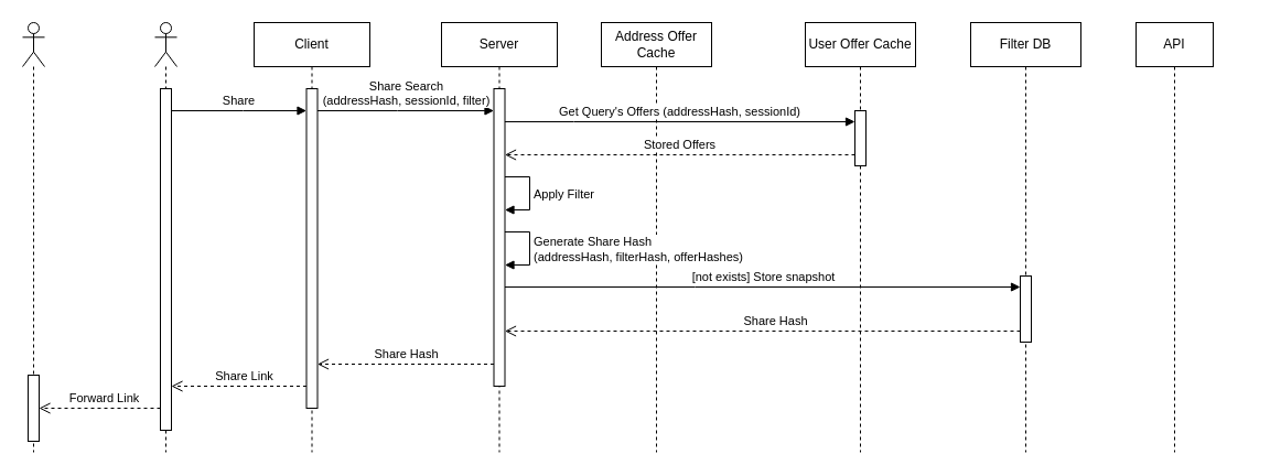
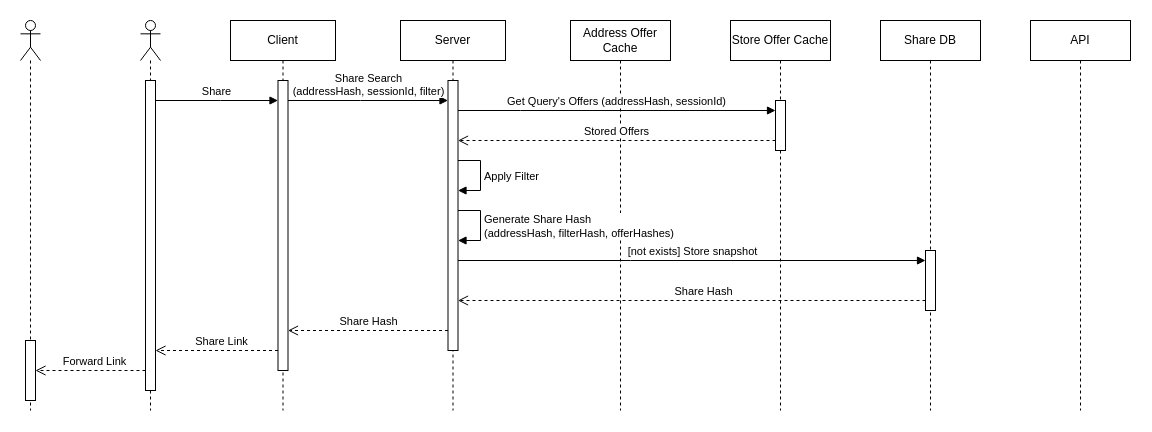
  <mxCell id="0" />
  <mxCell id="1" parent="0" />
- <mxCell id="2" value="Address Offer Cache" style="shape=umlLifeline;perimeter=lifelinePerimeter;whiteSpace=wrap;html=1;container=1;dropTarget=0;collapsible=0;recursiveResize=0;outlineConnect=0;portConstraint=eastwest;newEdgeStyle={&quot;curved&quot;:0,&quot;rounded&quot;:0};" parent="1" vertex="1"><mxGeometry x="545" y="20" width="100" height="390" as="geometry" /></mxCell>
- <mxCell id="3" value="API" style="shape=umlLifeline;perimeter=lifelinePerimeter;whiteSpace=wrap;html=1;container=1;dropTarget=0;collapsible=0;recursiveResize=0;outlineConnect=0;portConstraint=eastwest;newEdgeStyle={&quot;curved&quot;:0,&quot;rounded&quot;:0};" parent="1" vertex="1"><mxGeometry x="1030" y="20" width="70" height="390" as="geometry" /></mxCell>
- <mxCell id="4" value="Filter DB" style="shape=umlLifeline;perimeter=lifelinePerimeter;whiteSpace=wrap;html=1;container=1;dropTarget=0;collapsible=0;recursiveResize=0;outlineConnect=0;portConstraint=eastwest;newEdgeStyle={&quot;curved&quot;:0,&quot;rounded&quot;:0};" parent="1" vertex="1"><mxGeometry x="880" y="20" width="100" height="390" as="geometry" /></mxCell>
+ <mxCell id="2" value="Address Offer Cache" style="shape=umlLifeline;perimeter=lifelinePerimeter;whiteSpace=wrap;html=1;container=1;dropTarget=0;collapsible=0;recursiveResize=0;outlineConnect=0;portConstraint=eastwest;newEdgeStyle={&quot;curved&quot;:0,&quot;rounded&quot;:0};" parent="1" vertex="1"><mxGeometry x="570" y="20" width="100" height="390" as="geometry" /></mxCell>
+ <mxCell id="3" value="API" style="shape=umlLifeline;perimeter=lifelinePerimeter;whiteSpace=wrap;html=1;container=1;dropTarget=0;collapsible=0;recursiveResize=0;outlineConnect=0;portConstraint=eastwest;newEdgeStyle={&quot;curved&quot;:0,&quot;rounded&quot;:0};" parent="1" vertex="1"><mxGeometry x="1030" y="20" width="100" height="390" as="geometry" /></mxCell>
+ <mxCell id="4" value="Share DB" style="shape=umlLifeline;perimeter=lifelinePerimeter;whiteSpace=wrap;html=1;container=1;dropTarget=0;collapsible=0;recursiveResize=0;outlineConnect=0;portConstraint=eastwest;newEdgeStyle={&quot;curved&quot;:0,&quot;rounded&quot;:0};" parent="1" vertex="1"><mxGeometry x="880" y="20" width="100" height="390" as="geometry" /></mxCell>
  <mxCell id="5" value="" style="html=1;points=[[0,0,0,0,5],[0,1,0,0,-5],[1,0,0,0,5],[1,1,0,0,-5]];perimeter=orthogonalPerimeter;outlineConnect=0;targetShapes=umlLifeline;portConstraint=eastwest;newEdgeStyle={&quot;curved&quot;:0,&quot;rounded&quot;:0};" parent="4" vertex="1"><mxGeometry x="45" y="230" width="10" height="60" as="geometry" /></mxCell>
- <mxCell id="6" value="User Offer Cache" style="shape=umlLifeline;perimeter=lifelinePerimeter;whiteSpace=wrap;html=1;container=1;dropTarget=0;collapsible=0;recursiveResize=0;outlineConnect=0;portConstraint=eastwest;newEdgeStyle={&quot;curved&quot;:0,&quot;rounded&quot;:0};" parent="1" vertex="1"><mxGeometry x="730" y="20" width="100" height="390" as="geometry" /></mxCell>
+ <mxCell id="6" value="Store Offer Cache" style="shape=umlLifeline;perimeter=lifelinePerimeter;whiteSpace=wrap;html=1;container=1;dropTarget=0;collapsible=0;recursiveResize=0;outlineConnect=0;portConstraint=eastwest;newEdgeStyle={&quot;curved&quot;:0,&quot;rounded&quot;:0};" parent="1" vertex="1"><mxGeometry x="730" y="20" width="100" height="390" as="geometry" /></mxCell>
  <mxCell id="7" value="" style="html=1;points=[[0,0,0,0,5],[0,1,0,0,-5],[1,0,0,0,5],[1,1,0,0,-5]];perimeter=orthogonalPerimeter;outlineConnect=0;targetShapes=umlLifeline;portConstraint=eastwest;newEdgeStyle={&quot;curved&quot;:0,&quot;rounded&quot;:0};" parent="6" vertex="1"><mxGeometry x="45" y="80" width="10" height="50" as="geometry" /></mxCell>
  <mxCell id="8" value="Client" style="shape=umlLifeline;perimeter=lifelinePerimeter;whiteSpace=wrap;html=1;container=1;dropTarget=0;collapsible=0;recursiveResize=0;outlineConnect=0;portConstraint=eastwest;newEdgeStyle={&quot;curved&quot;:0,&quot;rounded&quot;:0};" parent="1" vertex="1"><mxGeometry x="230" y="20" width="105" height="390" as="geometry" /></mxCell>
  <mxCell id="9" value="" style="html=1;points=[[0,0,0,0,5],[0,1,0,0,-5],[1,0,0,0,5],[1,1,0,0,-5]];perimeter=orthogonalPerimeter;outlineConnect=0;targetShapes=umlLifeline;portConstraint=eastwest;newEdgeStyle={&quot;curved&quot;:0,&quot;rounded&quot;:0};" parent="8" vertex="1"><mxGeometry x="47.5" y="60" width="10" height="290" as="geometry" /></mxCell>
  <mxCell id="10" value="Server" style="shape=umlLifeline;perimeter=lifelinePerimeter;whiteSpace=wrap;html=1;container=1;dropTarget=0;collapsible=0;recursiveResize=0;outlineConnect=0;portConstraint=eastwest;newEdgeStyle={&quot;curved&quot;:0,&quot;rounded&quot;:0};" parent="1" vertex="1"><mxGeometry x="400" y="20" width="105" height="390" as="geometry" /></mxCell>
  <mxCell id="11" value="" style="html=1;points=[[0,0,0,0,5],[0,1,0,0,-5],[1,0,0,0,5],[1,1,0,0,-5]];perimeter=orthogonalPerimeter;outlineConnect=0;targetShapes=umlLifeline;portConstraint=eastwest;newEdgeStyle={&quot;curved&quot;:0,&quot;rounded&quot;:0};" parent="10" vertex="1"><mxGeometry x="47.5" y="60" width="10" height="270" as="geometry" /></mxCell>
  <mxCell id="12" value="Apply Filter" style="html=1;align=left;spacingLeft=2;endArrow=block;rounded=0;edgeStyle=orthogonalEdgeStyle;curved=0;rounded=0;" parent="10" source="11" target="11" edge="1"><mxGeometry x="0.012" relative="1" as="geometry"><mxPoint x="58" y="140" as="sourcePoint" /><Array as="points"><mxPoint x="80" y="140" /><mxPoint x="80" y="170" /></Array><mxPoint x="58" y="170" as="targetPoint" /><mxPoint as="offset" /></mxGeometry></mxCell>
  <mxCell id="13" value="Generate Share Hash&lt;br&gt;(addressHash, filterHash, offerHashes)" style="html=1;align=left;spacingLeft=2;endArrow=block;rounded=0;edgeStyle=orthogonalEdgeStyle;curved=0;rounded=0;" parent="10" source="11" target="11" edge="1"><mxGeometry x="0.012" relative="1" as="geometry"><mxPoint x="61" y="190" as="sourcePoint" /><Array as="points"><mxPoint x="80" y="190" /><mxPoint x="80" y="220" /></Array><mxPoint x="61" y="220" as="targetPoint" /><mxPoint as="offset" /></mxGeometry></mxCell>
  <mxCell id="14" value="" style="shape=umlLifeline;perimeter=lifelinePerimeter;whiteSpace=wrap;html=1;container=1;dropTarget=0;collapsible=0;recursiveResize=0;outlineConnect=0;portConstraint=eastwest;newEdgeStyle={&quot;curved&quot;:0,&quot;rounded&quot;:0};participant=umlActor;" parent="1" vertex="1"><mxGeometry x="140" y="20" width="20" height="390" as="geometry" /></mxCell>
  <mxCell id="15" value="" style="html=1;points=[[0,0,0,0,5],[0,1,0,0,-5],[1,0,0,0,5],[1,1,0,0,-5]];perimeter=orthogonalPerimeter;outlineConnect=0;targetShapes=umlLifeline;portConstraint=eastwest;newEdgeStyle={&quot;curved&quot;:0,&quot;rounded&quot;:0};" parent="14" vertex="1"><mxGeometry x="5" y="60" width="10" height="310" as="geometry" /></mxCell>
  <mxCell id="16" value="Share" style="html=1;verticalAlign=bottom;endArrow=block;curved=0;rounded=0;" parent="1" source="15" target="9" edge="1"><mxGeometry width="80" relative="1" as="geometry"><mxPoint x="155" y="60" as="sourcePoint" /><mxPoint x="275" y="60" as="targetPoint" /><Array as="points"><mxPoint x="220" y="100" /></Array></mxGeometry></mxCell>
  <mxCell id="17" value="Share Search&lt;div&gt;(&lt;span style=&quot;background-color: light-dark(#ffffff, var(--ge-dark-color, #121212)); color: light-dark(rgb(0, 0, 0), rgb(255, 255, 255));&quot;&gt;addressHash, sessionId, filter)&lt;/span&gt;&lt;/div&gt;" style="html=1;verticalAlign=bottom;endArrow=block;curved=0;rounded=0;" parent="1" source="9" target="11" edge="1"><mxGeometry x="-0.005" width="80" relative="1" as="geometry"><mxPoint x="330" y="50" as="sourcePoint" /><mxPoint x="410" y="50" as="targetPoint" /><Array as="points"><mxPoint x="360" y="100" /></Array><mxPoint as="offset" /></mxGeometry></mxCell>
  <mxCell id="18" value="Get&amp;nbsp;&lt;span style=&quot;background-color: light-dark(#ffffff, var(--ge-dark-color, #121212)); color: light-dark(rgb(0, 0, 0), rgb(255, 255, 255));&quot;&gt;Query's Offers (addressHash, sessionId)&lt;/span&gt;" style="html=1;verticalAlign=bottom;endArrow=block;curved=0;rounded=0;" parent="1" source="11" target="7" edge="1"><mxGeometry x="-0.002" width="80" relative="1" as="geometry"><mxPoint x="457.5" y="460" as="sourcePoint" /><mxPoint x="615" y="110" as="targetPoint" /><Array as="points"><mxPoint x="520" y="110" /></Array><mxPoint as="offset" /></mxGeometry></mxCell>
  <mxCell id="19" value="Stored Offers" style="html=1;verticalAlign=bottom;endArrow=open;dashed=1;endSize=8;curved=0;rounded=0;" parent="1" source="7" target="11" edge="1"><mxGeometry relative="1" as="geometry"><mxPoint x="615" y="140" as="sourcePoint" /><mxPoint x="457.5" y="490" as="targetPoint" /><Array as="points"><mxPoint x="550" y="140" /></Array></mxGeometry></mxCell>
  <mxCell id="20" value="[not exists] Store snapshot" style="html=1;verticalAlign=bottom;endArrow=block;curved=0;rounded=0;" parent="1" source="11" target="5" edge="1"><mxGeometry x="0.001" width="80" relative="1" as="geometry"><mxPoint x="457.5" y="530" as="sourcePoint" /><mxPoint x="1075" y="530" as="targetPoint" /><Array as="points"><mxPoint x="630" y="260" /></Array><mxPoint as="offset" /></mxGeometry></mxCell>
  <mxCell id="21" value="" style="html=1;verticalAlign=bottom;endArrow=open;dashed=1;endSize=8;curved=0;rounded=0;" parent="1" source="5" target="11" edge="1"><mxGeometry relative="1" as="geometry"><mxPoint x="1075" y="300" as="sourcePoint" /><mxPoint x="457.5" y="570" as="targetPoint" /><Array as="points"><mxPoint x="620" y="300" /></Array></mxGeometry></mxCell>
  <mxCell id="22" value="Share Hash" style="edgeLabel;html=1;align=center;verticalAlign=middle;resizable=0;points=[];" vertex="1" connectable="0" parent="21"><mxGeometry x="-0.045" relative="1" as="geometry"><mxPoint y="-10" as="offset" /></mxGeometry></mxCell>
  <mxCell id="23" value="Share Hash" style="html=1;verticalAlign=bottom;endArrow=open;dashed=1;endSize=8;curved=0;rounded=0;" parent="1" source="11" target="9" edge="1"><mxGeometry relative="1" as="geometry"><mxPoint x="447.5" y="640" as="sourcePoint" /><mxPoint x="287.5" y="640" as="targetPoint" /><Array as="points"><mxPoint x="370" y="330" /></Array><mxPoint as="offset" /></mxGeometry></mxCell>
  <mxCell id="24" value="" style="html=1;verticalAlign=bottom;endArrow=open;dashed=1;endSize=8;curved=0;rounded=0;" parent="1" source="9" target="15" edge="1"><mxGeometry x="-0.006" relative="1" as="geometry"><mxPoint x="260" y="390" as="sourcePoint" /><mxPoint x="180" y="390" as="targetPoint" /><Array as="points"><mxPoint x="220" y="350" /></Array><mxPoint as="offset" /></mxGeometry></mxCell>
  <mxCell id="25" value="Share Link" style="edgeLabel;html=1;align=center;verticalAlign=middle;resizable=0;points=[];" parent="24" vertex="1" connectable="0"><mxGeometry x="-0.198" relative="1" as="geometry"><mxPoint x="-8" y="-10" as="offset" /></mxGeometry></mxCell>
  <mxCell id="26" value="" style="shape=umlLifeline;perimeter=lifelinePerimeter;whiteSpace=wrap;html=1;container=1;dropTarget=0;collapsible=0;recursiveResize=0;outlineConnect=0;portConstraint=eastwest;newEdgeStyle={&quot;curved&quot;:0,&quot;rounded&quot;:0};participant=umlActor;" parent="1" vertex="1"><mxGeometry x="20" y="20" width="20" height="390" as="geometry" /></mxCell>
  <mxCell id="27" value="" style="html=1;points=[[0,0,0,0,5],[0,1,0,0,-5],[1,0,0,0,5],[1,1,0,0,-5]];perimeter=orthogonalPerimeter;outlineConnect=0;targetShapes=umlLifeline;portConstraint=eastwest;newEdgeStyle={&quot;curved&quot;:0,&quot;rounded&quot;:0};" parent="26" vertex="1"><mxGeometry x="5" y="320" width="10" height="60" as="geometry" /></mxCell>
  <mxCell id="28" value="" style="html=1;verticalAlign=bottom;endArrow=open;dashed=1;endSize=8;curved=0;rounded=0;" parent="1" source="15" target="27" edge="1"><mxGeometry x="-0.006" relative="1" as="geometry"><mxPoint x="288" y="360" as="sourcePoint" /><mxPoint x="165" y="360" as="targetPoint" /><Array as="points"><mxPoint x="80" y="370" /></Array><mxPoint as="offset" /></mxGeometry></mxCell>
  <mxCell id="29" value="Forward Link" style="edgeLabel;html=1;align=center;verticalAlign=middle;resizable=0;points=[];" parent="28" vertex="1" connectable="0"><mxGeometry x="-0.198" relative="1" as="geometry"><mxPoint x="-8" y="-10" as="offset" /></mxGeometry></mxCell>
